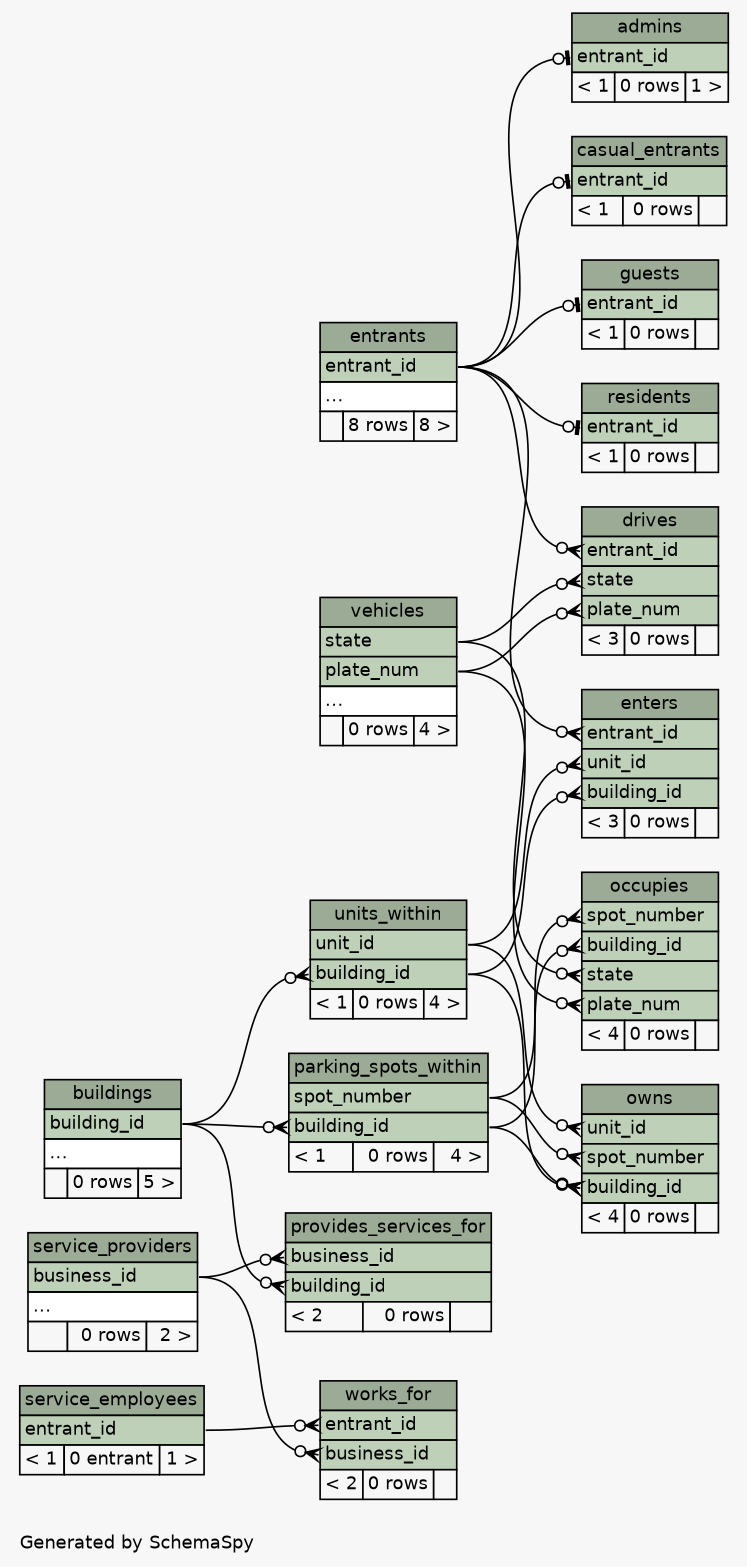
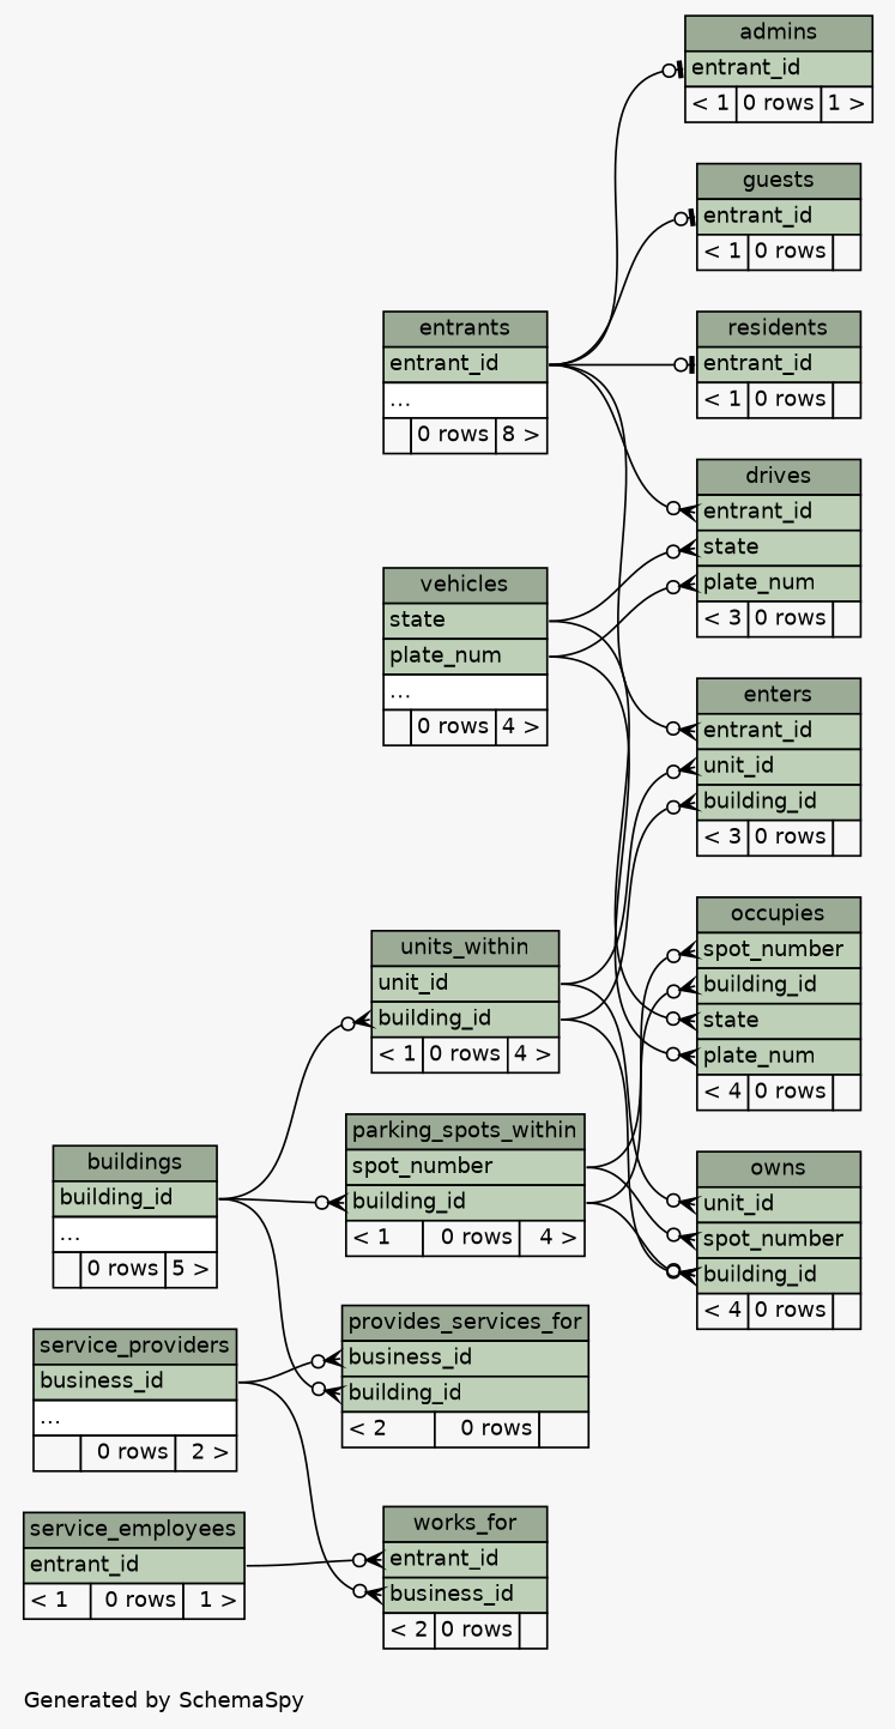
  digraph {
    bgcolor="#f7f7f7"
    fontname=Helvetica
    fontsize=11
    label="\nGenerated by SchemaSpy"
    labeljust=l
    nodesep=0.18
    rankdir=RL
    ranksep=0.46
    node [fontname=Helvetica fontsize=11 shape=plaintext]
    edge [arrowhead=none arrowsize=0.8 arrowtail=crowodot dir=back headport="entrant_id:e" tailport="entrant_id:w"]
    n1 [label=<     <TABLE BORDER="0" CELLBORDER="1" CELLSPACING="0" BGCOLOR="#ffffff">       <TR><TD COLSPAN="3" BGCOLOR="#9bab96" ALIGN="CENTER">admins</TD></TR>       <TR><TD PORT="entrant_id" COLSPAN="3" BGCOLOR="#bed1b8" ALIGN="LEFT">entrant_id</TD></TR>       <TR><TD ALIGN="LEFT" BGCOLOR="#f7f7f7">&lt; 1</TD><TD ALIGN="RIGHT" BGCOLOR="#f7f7f7">0 rows</TD><TD ALIGN="RIGHT" BGCOLOR="#f7f7f7">1 &gt;</TD></TR>     </TABLE>>]
-   n2 [label=<     <TABLE BORDER="0" CELLBORDER="1" CELLSPACING="0" BGCOLOR="#ffffff">       <TR><TD COLSPAN="3" BGCOLOR="#9bab96" ALIGN="CENTER">entrants</TD></TR>       <TR><TD PORT="entrant_id" COLSPAN="3" BGCOLOR="#bed1b8" ALIGN="LEFT">entrant_id</TD></TR>       <TR><TD PORT="elipses" COLSPAN="3" ALIGN="LEFT">...</TD></TR>       <TR><TD ALIGN="LEFT" BGCOLOR="#f7f7f7">  </TD><TD ALIGN="RIGHT" BGCOLOR="#f7f7f7">8 rows</TD><TD ALIGN="RIGHT" BGCOLOR="#f7f7f7">8 &gt;</TD></TR>     </TABLE>>]
+   n2 [label=<     <TABLE BORDER="0" CELLBORDER="1" CELLSPACING="0" BGCOLOR="#ffffff">       <TR><TD COLSPAN="3" BGCOLOR="#9bab96" ALIGN="CENTER">entrants</TD></TR>       <TR><TD PORT="entrant_id" COLSPAN="3" BGCOLOR="#bed1b8" ALIGN="LEFT">entrant_id</TD></TR>       <TR><TD PORT="elipses" COLSPAN="3" ALIGN="LEFT">...</TD></TR>       <TR><TD ALIGN="LEFT" BGCOLOR="#f7f7f7">  </TD><TD ALIGN="RIGHT" BGCOLOR="#f7f7f7">0 rows</TD><TD ALIGN="RIGHT" BGCOLOR="#f7f7f7">8 &gt;</TD></TR>     </TABLE>>]
    n3 [label=<     <TABLE BORDER="0" CELLBORDER="1" CELLSPACING="0" BGCOLOR="#ffffff">       <TR><TD COLSPAN="3" BGCOLOR="#9bab96" ALIGN="CENTER">buildings</TD></TR>       <TR><TD PORT="building_id" COLSPAN="3" BGCOLOR="#bed1b8" ALIGN="LEFT">building_id</TD></TR>       <TR><TD PORT="elipses" COLSPAN="3" ALIGN="LEFT">...</TD></TR>       <TR><TD ALIGN="LEFT" BGCOLOR="#f7f7f7">  </TD><TD ALIGN="RIGHT" BGCOLOR="#f7f7f7">0 rows</TD><TD ALIGN="RIGHT" BGCOLOR="#f7f7f7">5 &gt;</TD></TR>     </TABLE>>]
-   n4 [label=<     <TABLE BORDER="0" CELLBORDER="1" CELLSPACING="0" BGCOLOR="#ffffff">       <TR><TD COLSPAN="3" BGCOLOR="#9bab96" ALIGN="CENTER">casual_entrants</TD></TR>       <TR><TD PORT="entrant_id" COLSPAN="3" BGCOLOR="#bed1b8" ALIGN="LEFT">entrant_id</TD></TR>       <TR><TD ALIGN="LEFT" BGCOLOR="#f7f7f7">&lt; 1</TD><TD ALIGN="RIGHT" BGCOLOR="#f7f7f7">0 rows</TD><TD ALIGN="RIGHT" BGCOLOR="#f7f7f7">  </TD></TR>     </TABLE>>]
    n5 [label=<     <TABLE BORDER="0" CELLBORDER="1" CELLSPACING="0" BGCOLOR="#ffffff">       <TR><TD COLSPAN="3" BGCOLOR="#9bab96" ALIGN="CENTER">drives</TD></TR>       <TR><TD PORT="entrant_id" COLSPAN="3" BGCOLOR="#bed1b8" ALIGN="LEFT">entrant_id</TD></TR>       <TR><TD PORT="state" COLSPAN="3" BGCOLOR="#bed1b8" ALIGN="LEFT">state</TD></TR>       <TR><TD PORT="plate_num" COLSPAN="3" BGCOLOR="#bed1b8" ALIGN="LEFT">plate_num</TD></TR>       <TR><TD ALIGN="LEFT" BGCOLOR="#f7f7f7">&lt; 3</TD><TD ALIGN="RIGHT" BGCOLOR="#f7f7f7">0 rows</TD><TD ALIGN="RIGHT" BGCOLOR="#f7f7f7">  </TD></TR>     </TABLE>>]
    n6 [label=<     <TABLE BORDER="0" CELLBORDER="1" CELLSPACING="0" BGCOLOR="#ffffff">       <TR><TD COLSPAN="3" BGCOLOR="#9bab96" ALIGN="CENTER">vehicles</TD></TR>       <TR><TD PORT="state" COLSPAN="3" BGCOLOR="#bed1b8" ALIGN="LEFT">state</TD></TR>       <TR><TD PORT="plate_num" COLSPAN="3" BGCOLOR="#bed1b8" ALIGN="LEFT">plate_num</TD></TR>       <TR><TD PORT="elipses" COLSPAN="3" ALIGN="LEFT">...</TD></TR>       <TR><TD ALIGN="LEFT" BGCOLOR="#f7f7f7">  </TD><TD ALIGN="RIGHT" BGCOLOR="#f7f7f7">0 rows</TD><TD ALIGN="RIGHT" BGCOLOR="#f7f7f7">4 &gt;</TD></TR>     </TABLE>>]
    n7 [label=<     <TABLE BORDER="0" CELLBORDER="1" CELLSPACING="0" BGCOLOR="#ffffff">       <TR><TD COLSPAN="3" BGCOLOR="#9bab96" ALIGN="CENTER">enters</TD></TR>       <TR><TD PORT="entrant_id" COLSPAN="3" BGCOLOR="#bed1b8" ALIGN="LEFT">entrant_id</TD></TR>       <TR><TD PORT="unit_id" COLSPAN="3" BGCOLOR="#bed1b8" ALIGN="LEFT">unit_id</TD></TR>       <TR><TD PORT="building_id" COLSPAN="3" BGCOLOR="#bed1b8" ALIGN="LEFT">building_id</TD></TR>       <TR><TD ALIGN="LEFT" BGCOLOR="#f7f7f7">&lt; 3</TD><TD ALIGN="RIGHT" BGCOLOR="#f7f7f7">0 rows</TD><TD ALIGN="RIGHT" BGCOLOR="#f7f7f7">  </TD></TR>     </TABLE>>]
    n8 [label=<     <TABLE BORDER="0" CELLBORDER="1" CELLSPACING="0" BGCOLOR="#ffffff">       <TR><TD COLSPAN="3" BGCOLOR="#9bab96" ALIGN="CENTER">units_within</TD></TR>       <TR><TD PORT="unit_id" COLSPAN="3" BGCOLOR="#bed1b8" ALIGN="LEFT">unit_id</TD></TR>       <TR><TD PORT="building_id" COLSPAN="3" BGCOLOR="#bed1b8" ALIGN="LEFT">building_id</TD></TR>       <TR><TD ALIGN="LEFT" BGCOLOR="#f7f7f7">&lt; 1</TD><TD ALIGN="RIGHT" BGCOLOR="#f7f7f7">0 rows</TD><TD ALIGN="RIGHT" BGCOLOR="#f7f7f7">4 &gt;</TD></TR>     </TABLE>>]
    n9 [label=<     <TABLE BORDER="0" CELLBORDER="1" CELLSPACING="0" BGCOLOR="#ffffff">       <TR><TD COLSPAN="3" BGCOLOR="#9bab96" ALIGN="CENTER">guests</TD></TR>       <TR><TD PORT="entrant_id" COLSPAN="3" BGCOLOR="#bed1b8" ALIGN="LEFT">entrant_id</TD></TR>       <TR><TD ALIGN="LEFT" BGCOLOR="#f7f7f7">&lt; 1</TD><TD ALIGN="RIGHT" BGCOLOR="#f7f7f7">0 rows</TD><TD ALIGN="RIGHT" BGCOLOR="#f7f7f7">  </TD></TR>     </TABLE>>]
    n10 [label=<     <TABLE BORDER="0" CELLBORDER="1" CELLSPACING="0" BGCOLOR="#ffffff">       <TR><TD COLSPAN="3" BGCOLOR="#9bab96" ALIGN="CENTER">occupies</TD></TR>       <TR><TD PORT="spot_number" COLSPAN="3" BGCOLOR="#bed1b8" ALIGN="LEFT">spot_number</TD></TR>       <TR><TD PORT="building_id" COLSPAN="3" BGCOLOR="#bed1b8" ALIGN="LEFT">building_id</TD></TR>       <TR><TD PORT="state" COLSPAN="3" BGCOLOR="#bed1b8" ALIGN="LEFT">state</TD></TR>       <TR><TD PORT="plate_num" COLSPAN="3" BGCOLOR="#bed1b8" ALIGN="LEFT">plate_num</TD></TR>       <TR><TD ALIGN="LEFT" BGCOLOR="#f7f7f7">&lt; 4</TD><TD ALIGN="RIGHT" BGCOLOR="#f7f7f7">0 rows</TD><TD ALIGN="RIGHT" BGCOLOR="#f7f7f7">  </TD></TR>     </TABLE>>]
    n11 [label=<     <TABLE BORDER="0" CELLBORDER="1" CELLSPACING="0" BGCOLOR="#ffffff">       <TR><TD COLSPAN="3" BGCOLOR="#9bab96" ALIGN="CENTER">parking_spots_within</TD></TR>       <TR><TD PORT="spot_number" COLSPAN="3" BGCOLOR="#bed1b8" ALIGN="LEFT">spot_number</TD></TR>       <TR><TD PORT="building_id" COLSPAN="3" BGCOLOR="#bed1b8" ALIGN="LEFT">building_id</TD></TR>       <TR><TD ALIGN="LEFT" BGCOLOR="#f7f7f7">&lt; 1</TD><TD ALIGN="RIGHT" BGCOLOR="#f7f7f7">0 rows</TD><TD ALIGN="RIGHT" BGCOLOR="#f7f7f7">4 &gt;</TD></TR>     </TABLE>>]
    n12 [label=<     <TABLE BORDER="0" CELLBORDER="1" CELLSPACING="0" BGCOLOR="#ffffff">       <TR><TD COLSPAN="3" BGCOLOR="#9bab96" ALIGN="CENTER">owns</TD></TR>       <TR><TD PORT="unit_id" COLSPAN="3" BGCOLOR="#bed1b8" ALIGN="LEFT">unit_id</TD></TR>       <TR><TD PORT="spot_number" COLSPAN="3" BGCOLOR="#bed1b8" ALIGN="LEFT">spot_number</TD></TR>       <TR><TD PORT="building_id" COLSPAN="3" BGCOLOR="#bed1b8" ALIGN="LEFT">building_id</TD></TR>       <TR><TD ALIGN="LEFT" BGCOLOR="#f7f7f7">&lt; 4</TD><TD ALIGN="RIGHT" BGCOLOR="#f7f7f7">0 rows</TD><TD ALIGN="RIGHT" BGCOLOR="#f7f7f7">  </TD></TR>     </TABLE>>]
    n13 [label=<     <TABLE BORDER="0" CELLBORDER="1" CELLSPACING="0" BGCOLOR="#ffffff">       <TR><TD COLSPAN="3" BGCOLOR="#9bab96" ALIGN="CENTER">provides_services_for</TD></TR>       <TR><TD PORT="business_id" COLSPAN="3" BGCOLOR="#bed1b8" ALIGN="LEFT">business_id</TD></TR>       <TR><TD PORT="building_id" COLSPAN="3" BGCOLOR="#bed1b8" ALIGN="LEFT">building_id</TD></TR>       <TR><TD ALIGN="LEFT" BGCOLOR="#f7f7f7">&lt; 2</TD><TD ALIGN="RIGHT" BGCOLOR="#f7f7f7">0 rows</TD><TD ALIGN="RIGHT" BGCOLOR="#f7f7f7">  </TD></TR>     </TABLE>>]
    n14 [label=<     <TABLE BORDER="0" CELLBORDER="1" CELLSPACING="0" BGCOLOR="#ffffff">       <TR><TD COLSPAN="3" BGCOLOR="#9bab96" ALIGN="CENTER">service_providers</TD></TR>       <TR><TD PORT="business_id" COLSPAN="3" BGCOLOR="#bed1b8" ALIGN="LEFT">business_id</TD></TR>       <TR><TD PORT="elipses" COLSPAN="3" ALIGN="LEFT">...</TD></TR>       <TR><TD ALIGN="LEFT" BGCOLOR="#f7f7f7">  </TD><TD ALIGN="RIGHT" BGCOLOR="#f7f7f7">0 rows</TD><TD ALIGN="RIGHT" BGCOLOR="#f7f7f7">2 &gt;</TD></TR>     </TABLE>>]
    n15 [label=<     <TABLE BORDER="0" CELLBORDER="1" CELLSPACING="0" BGCOLOR="#ffffff">       <TR><TD COLSPAN="3" BGCOLOR="#9bab96" ALIGN="CENTER">residents</TD></TR>       <TR><TD PORT="entrant_id" COLSPAN="3" BGCOLOR="#bed1b8" ALIGN="LEFT">entrant_id</TD></TR>       <TR><TD ALIGN="LEFT" BGCOLOR="#f7f7f7">&lt; 1</TD><TD ALIGN="RIGHT" BGCOLOR="#f7f7f7">0 rows</TD><TD ALIGN="RIGHT" BGCOLOR="#f7f7f7">  </TD></TR>     </TABLE>>]
-   n16 [label=<     <TABLE BORDER="0" CELLBORDER="1" CELLSPACING="0" BGCOLOR="#ffffff">       <TR><TD COLSPAN="3" BGCOLOR="#9bab96" ALIGN="CENTER">service_employees</TD></TR>       <TR><TD PORT="entrant_id" COLSPAN="3" BGCOLOR="#bed1b8" ALIGN="LEFT">entrant_id</TD></TR>       <TR><TD ALIGN="LEFT" BGCOLOR="#f7f7f7">&lt; 1</TD><TD ALIGN="RIGHT" BGCOLOR="#f7f7f7">0 entrant</TD><TD ALIGN="RIGHT" BGCOLOR="#f7f7f7">1 &gt;</TD></TR>     </TABLE>>]
+   n16 [label=<     <TABLE BORDER="0" CELLBORDER="1" CELLSPACING="0" BGCOLOR="#ffffff">       <TR><TD COLSPAN="3" BGCOLOR="#9bab96" ALIGN="CENTER">service_employees</TD></TR>       <TR><TD PORT="entrant_id" COLSPAN="3" BGCOLOR="#bed1b8" ALIGN="LEFT">entrant_id</TD></TR>       <TR><TD ALIGN="LEFT" BGCOLOR="#f7f7f7">&lt; 1</TD><TD ALIGN="RIGHT" BGCOLOR="#f7f7f7">0 rows</TD><TD ALIGN="RIGHT" BGCOLOR="#f7f7f7">1 &gt;</TD></TR>     </TABLE>>]
    n17 [label=<     <TABLE BORDER="0" CELLBORDER="1" CELLSPACING="0" BGCOLOR="#ffffff">       <TR><TD COLSPAN="3" BGCOLOR="#9bab96" ALIGN="CENTER">works_for</TD></TR>       <TR><TD PORT="entrant_id" COLSPAN="3" BGCOLOR="#bed1b8" ALIGN="LEFT">entrant_id</TD></TR>       <TR><TD PORT="business_id" COLSPAN="3" BGCOLOR="#bed1b8" ALIGN="LEFT">business_id</TD></TR>       <TR><TD ALIGN="LEFT" BGCOLOR="#f7f7f7">&lt; 2</TD><TD ALIGN="RIGHT" BGCOLOR="#f7f7f7">0 rows</TD><TD ALIGN="RIGHT" BGCOLOR="#f7f7f7">  </TD></TR>     </TABLE>>]
    n1 -> n2 [arrowtail=teeodot]
-   n4 -> n2 [arrowtail=teeodot]
    n5 -> n2
    n5 -> n6 [headport="plate_num:e" tailport="plate_num:w"]
    n5 -> n6 [headport="state:e" tailport="state:w"]
    n7 -> n2
    n7 -> n8 [headport="building_id:e" tailport="building_id:w"]
    n7 -> n8 [headport="unit_id:e" tailport="unit_id:w"]
    n8 -> n3 [headport="building_id:e" tailport="building_id:w"]
    n9 -> n2 [arrowtail=teeodot]
    n10 -> n6 [headport="plate_num:e" tailport="plate_num:w"]
    n10 -> n6 [headport="state:e" tailport="state:w"]
    n10 -> n11 [headport="building_id:e" tailport="building_id:w"]
    n10 -> n11 [headport="spot_number:e" tailport="spot_number:w"]
    n11 -> n3 [headport="building_id:e" tailport="building_id:w"]
    n12 -> n8 [headport="building_id:e" tailport="building_id:w"]
    n12 -> n8 [headport="unit_id:e" tailport="unit_id:w"]
    n12 -> n11 [headport="building_id:e" tailport="building_id:w"]
    n12 -> n11 [headport="spot_number:e" tailport="spot_number:w"]
    n13 -> n3 [headport="building_id:e" tailport="building_id:w"]
    n13 -> n14 [headport="business_id:e" tailport="business_id:w"]
    n15 -> n2 [arrowtail=teeodot]
    n17 -> n14 [headport="business_id:e" tailport="business_id:w"]
    n17 -> n16
  }
